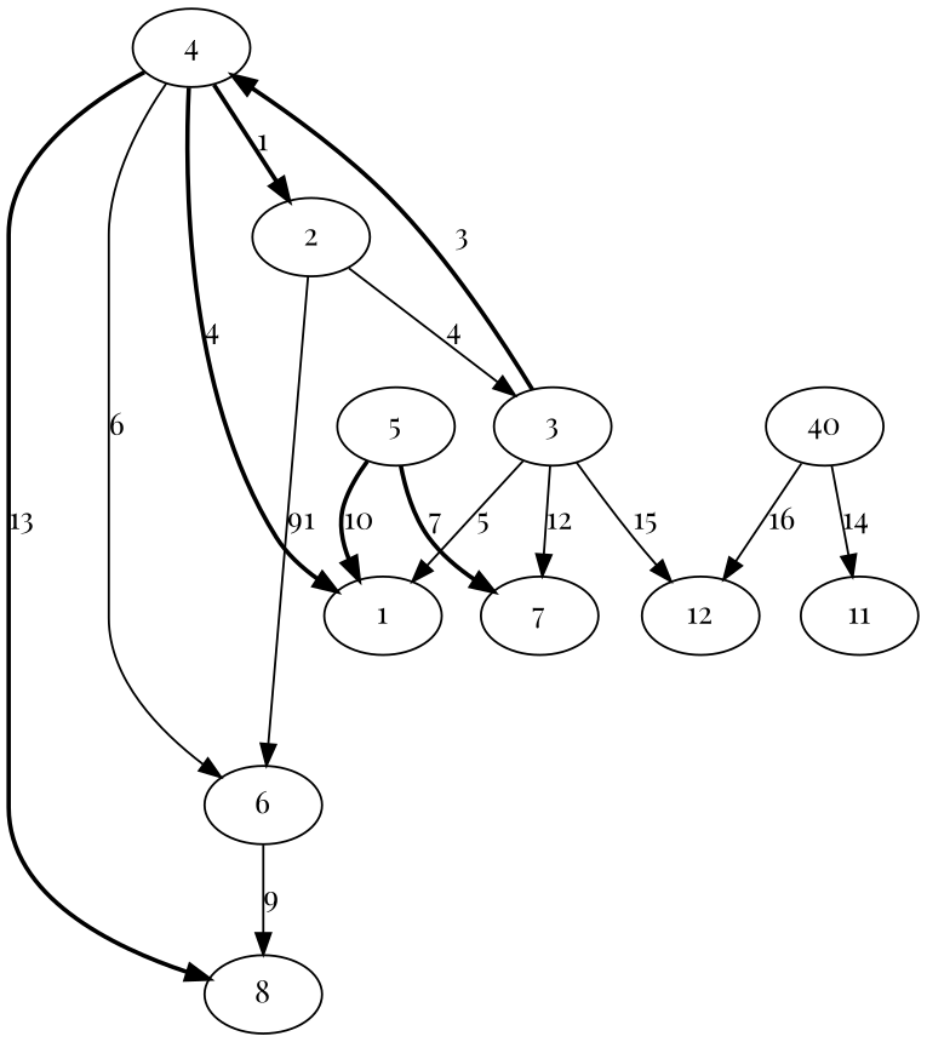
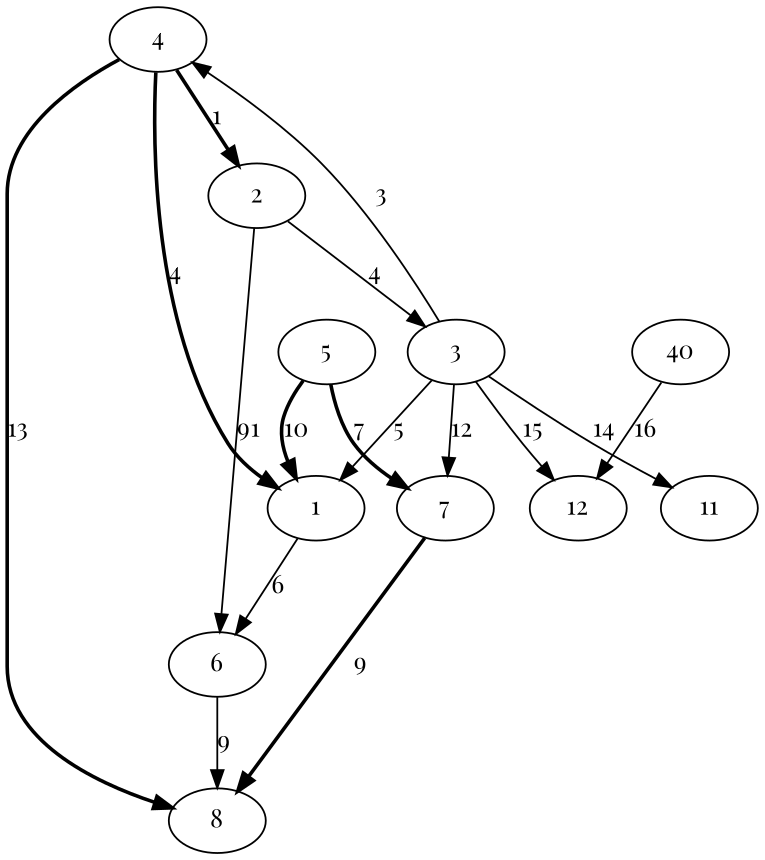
  digraph {
    fontname="Playfair Display"
    node [fontname="Playfair Display"]
    edge [fontname="Playfair Display" style=solid]
    4
    2
    1
    6
    8
    3
    7
    12
    5
    n10 [label=40]
    11
    4 -> 2 [label=1 style=bold]
    4 -> 1 [label=4 style=bold]
-   4 -> 6 [label=6]
+   1 -> 6 [label=6]
    4 -> 8 [label=13 style=bold]
    2 -> 6 [label=91]
    2 -> 3 [label=4]
    6 -> 8 [label=9]
-   3 -> 4 [label=3 style=bold]
+   3 -> 4 [label=3]
    3 -> 1 [label=5]
    3 -> 7 [label=12]
    3 -> 12 [label=15]
+   7 -> 8 [label=9 style=bold]
    5 -> 1 [label=10 style=bold]
    5 -> 7 [label=7 style=bold]
    n10 -> 12 [label=16]
-   n10 -> 11 [label=14]
+   3 -> 11 [label=14]
  }
